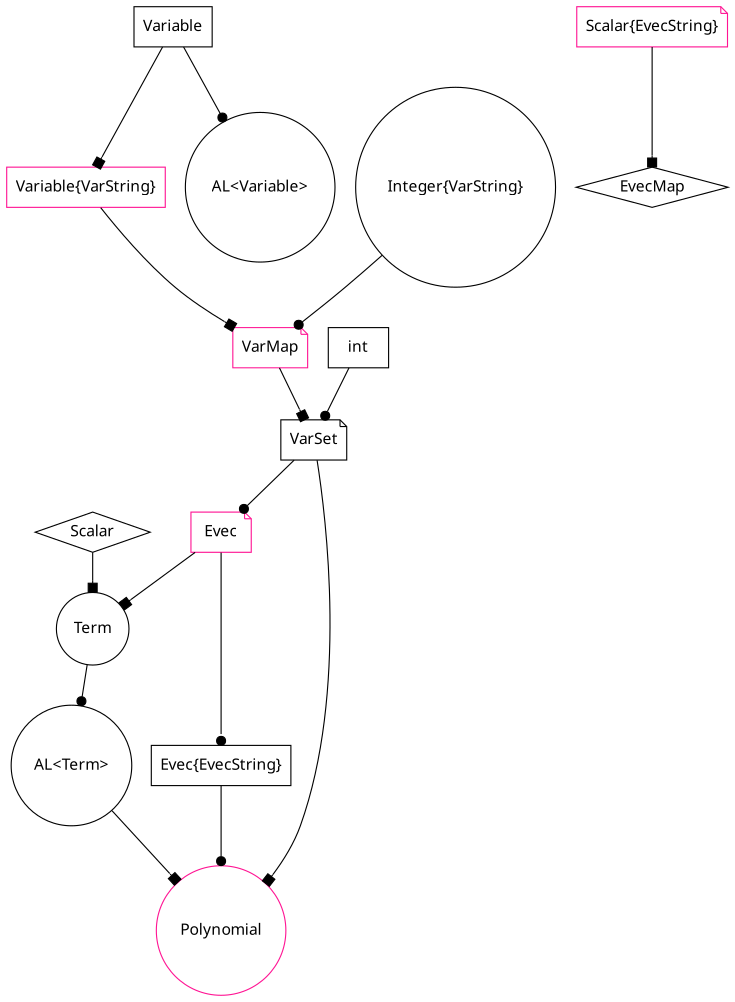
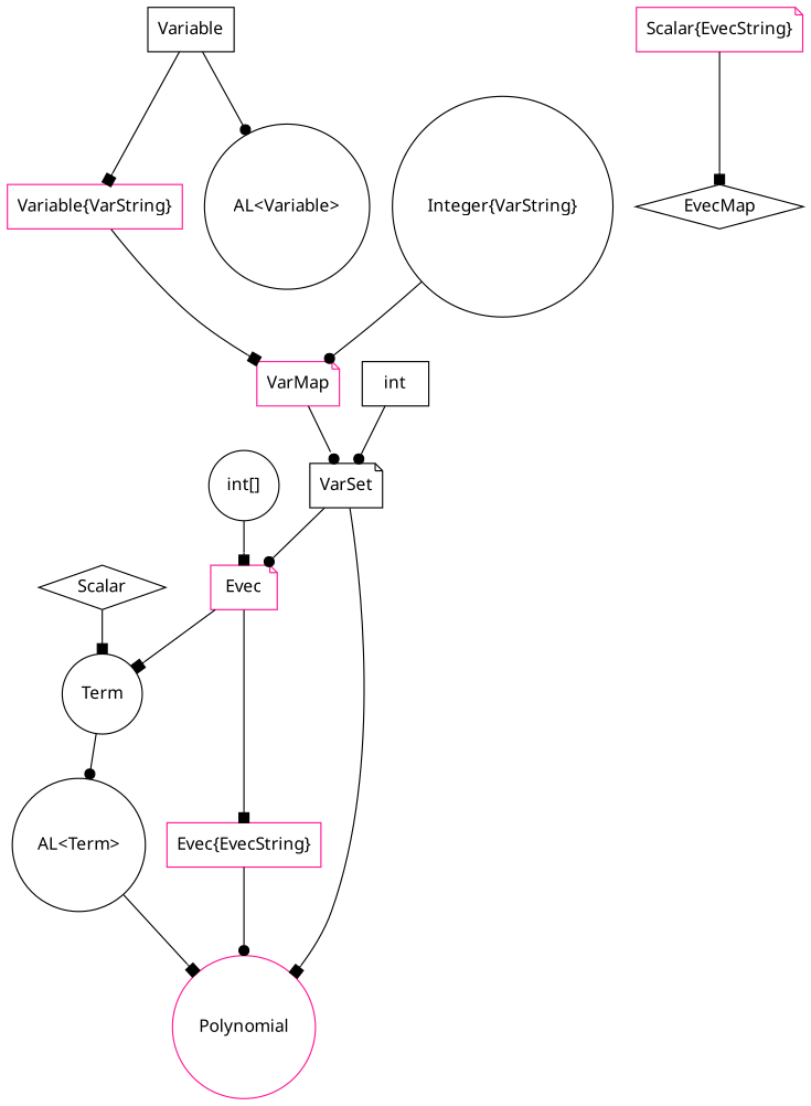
  digraph {
    fontname="Noto Sans"
    node [color=black fontname="Noto Sans" shape=circle]
    edge [arrowhead=box fontname="Noto Sans"]
    Scalar [shape=diamond]
    Term
    "AL<Term>"
    Variable [shape=box]
    "Variable{VarString}" [color=deeppink shape=box]
    "AL<Variable>"
    VarMap [color=deeppink shape=note]
    VarSet [shape=note]
    Evec [color=deeppink shape=note]
    Polynomial [color=deeppink]
-   "Evec{EvecString}" [shape=box]
+   "Evec{EvecString}" [color=deeppink shape=box]
    "Integer{VarString}"
    n13 [label=int shape=box]
+   "int[]"
    "Scalar{EvecString}" [color=deeppink shape=note]
    EvecMap [shape=diamond]
    Scalar -> Term
    Term -> "AL<Term>" [arrowhead=dot]
    "AL<Term>" -> Polynomial
    Variable -> "Variable{VarString}"
    Variable -> "AL<Variable>" [arrowhead=dot]
    "Variable{VarString}" -> VarMap
-   VarMap -> VarSet
+   VarMap -> VarSet [arrowhead=dot]
    VarSet -> Evec [arrowhead=dot]
    VarSet -> Polynomial
    Evec -> Term
-   Evec -> "Evec{EvecString}" [arrowhead=dot]
+   Evec -> "Evec{EvecString}"
    "Evec{EvecString}" -> Polynomial [arrowhead=dot]
    "Integer{VarString}" -> VarMap [arrowhead=dot]
    n13 -> VarSet [arrowhead=dot]
+   "int[]" -> Evec
    "Scalar{EvecString}" -> EvecMap
  }
